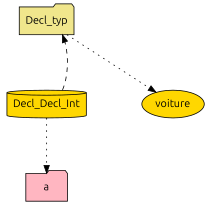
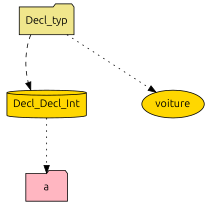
  digraph {
    fontname=Ubuntu
    nodesep=1
    ranksep=1
    node [fillcolor=gold fontname=Ubuntu shape=folder style=filled]
    edge [fontname=Ubuntu style=dotted]
    n1 [label=voiture shape=ellipse]
    n2 [fillcolor=lightpink label=a]
    n3 [label=Decl_Decl_Int shape=cylinder]
    n4 [fillcolor=khaki label=Decl_typ]
    n3 -> n2
    n4 -> n1
-   n3 -> n4 [style=dashed]
+   n4 -> n3 [style=dashed]
  }
